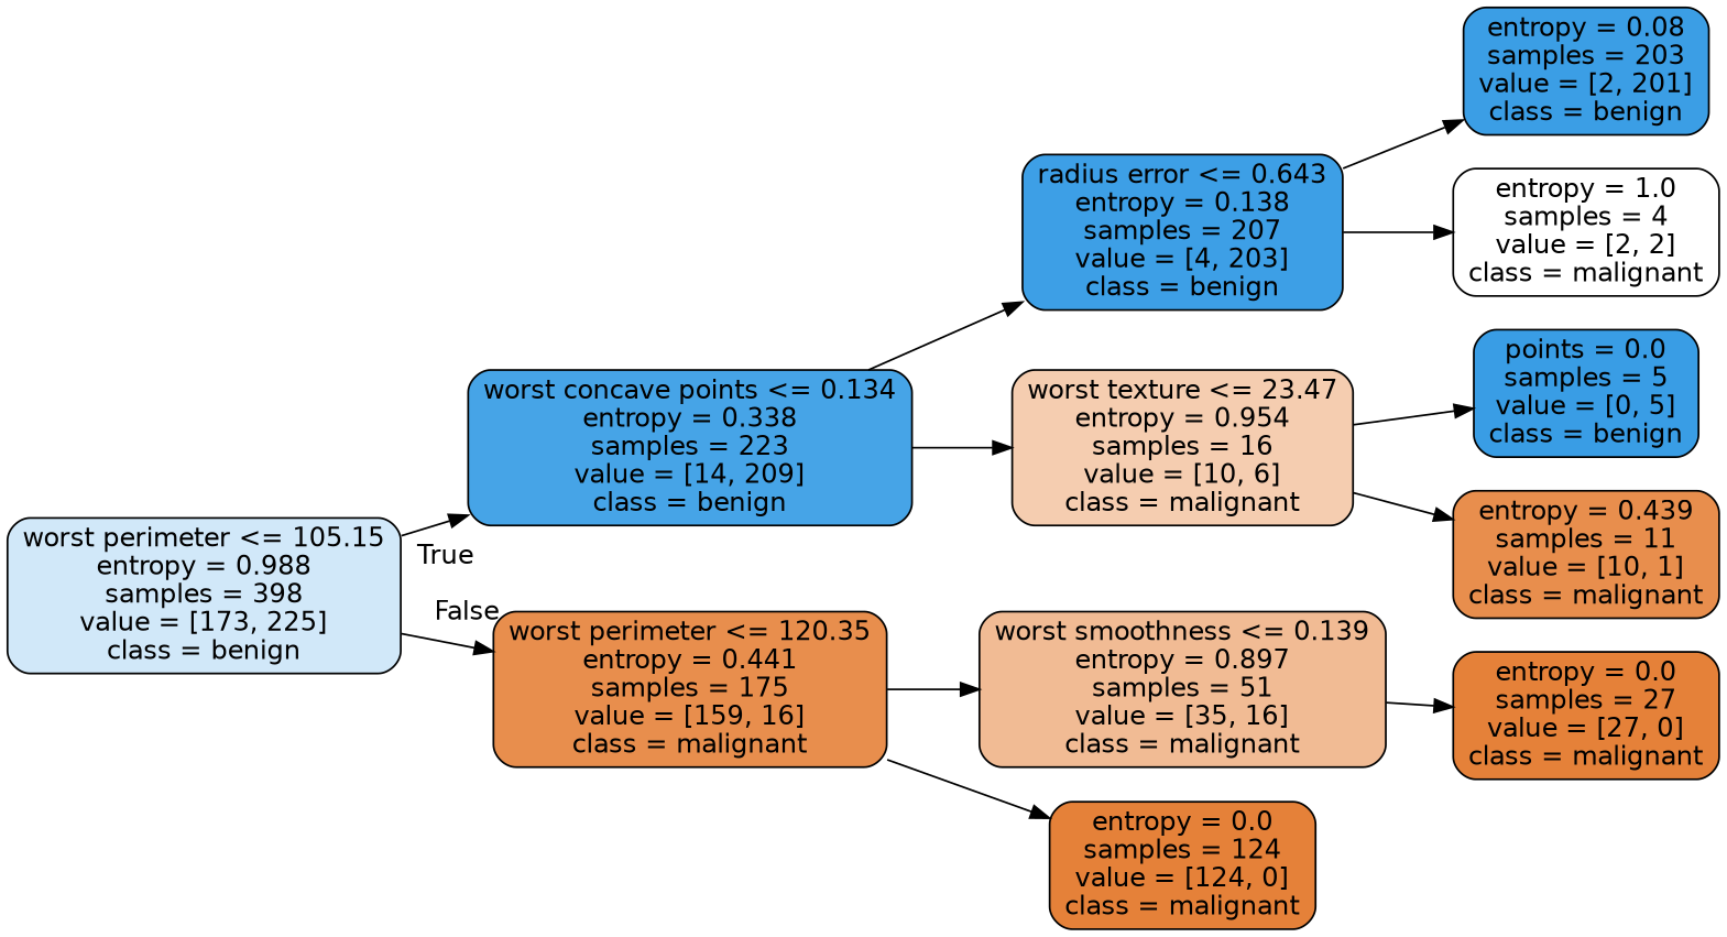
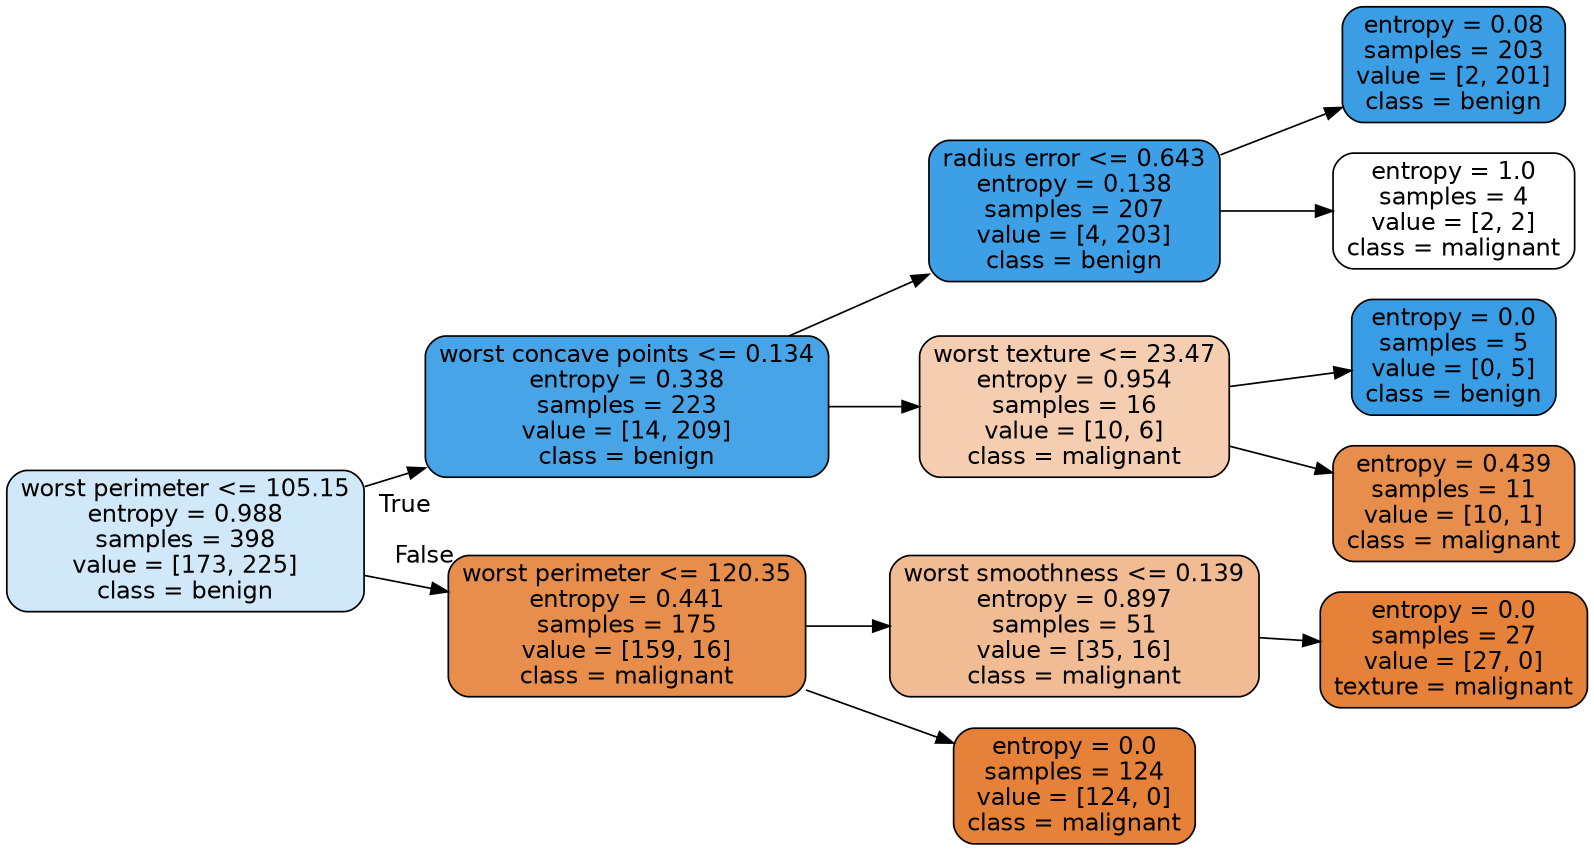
  digraph {
    rankdir=LR
    node [color=black fillcolor="#e88e4d" fontname=helvetica shape=box style="filled, rounded"]
    edge [fontname=helvetica]
    n1 [fillcolor="#d1e8f9" label="worst perimeter <= 105.15\nentropy = 0.988\nsamples = 398\nvalue = [173, 225]\nclass = benign"]
    n2 [fillcolor="#46a4e7" label="worst concave points <= 0.134\nentropy = 0.338\nsamples = 223\nvalue = [14, 209]\nclass = benign"]
    n3 [label="worst perimeter <= 120.35\nentropy = 0.441\nsamples = 175\nvalue = [159, 16]\nclass = malignant"]
    n4 [fillcolor="#3d9fe6" label="radius error <= 0.643\nentropy = 0.138\nsamples = 207\nvalue = [4, 203]\nclass = benign"]
    n5 [fillcolor="#f5cdb0" label="worst texture <= 23.47\nentropy = 0.954\nsamples = 16\nvalue = [10, 6]\nclass = malignant"]
    n6 [fillcolor="#f1bb94" label="worst smoothness <= 0.139\nentropy = 0.897\nsamples = 51\nvalue = [35, 16]\nclass = malignant"]
    n7 [fillcolor="#e58139" label="entropy = 0.0\nsamples = 124\nvalue = [124, 0]\nclass = malignant"]
    n8 [fillcolor="#3b9ee5" label="entropy = 0.08\nsamples = 203\nvalue = [2, 201]\nclass = benign"]
    n9 [fillcolor="#ffffff" label="entropy = 1.0\nsamples = 4\nvalue = [2, 2]\nclass = malignant"]
-   n10 [fillcolor="#399de5" label="points = 0.0\nsamples = 5\nvalue = [0, 5]\nclass = benign"]
+   n10 [fillcolor="#399de5" label="entropy = 0.0\nsamples = 5\nvalue = [0, 5]\nclass = benign"]
    n11 [label="entropy = 0.439\nsamples = 11\nvalue = [10, 1]\nclass = malignant"]
-   n12 [fillcolor="#e58139" label="entropy = 0.0\nsamples = 27\nvalue = [27, 0]\nclass = malignant"]
+   n12 [fillcolor="#e58139" label="entropy = 0.0\nsamples = 27\nvalue = [27, 0]\ntexture = malignant"]
    n1 -> n2 [headlabel=True labelangle=45 labeldistance=2.5]
    n1 -> n3 [headlabel=False labelangle=-45 labeldistance=2.5]
    n2 -> n4
    n2 -> n5
    n3 -> n6
    n3 -> n7
    n4 -> n8
    n4 -> n9
    n5 -> n10
    n5 -> n11
    n6 -> n12
  }
